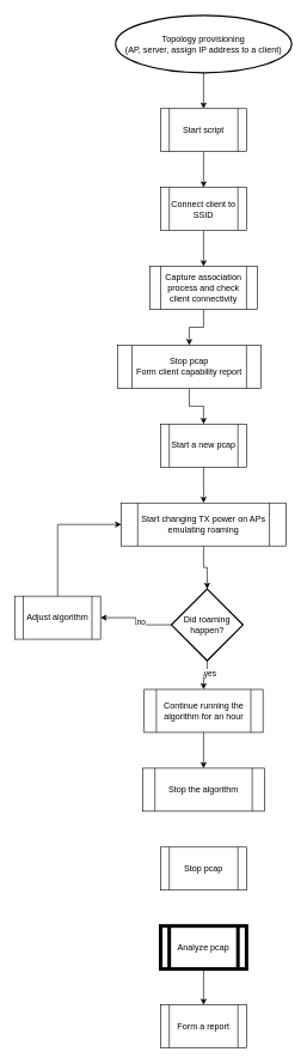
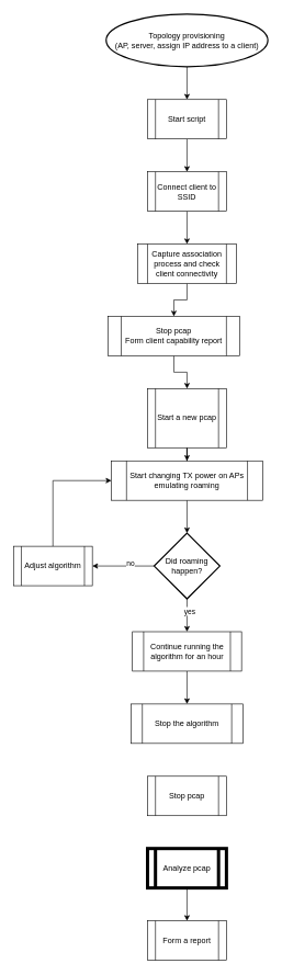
  <mxCell id="0" />
  <mxCell id="1" parent="0" />
  <mxCell id="2" style="edgeStyle=orthogonalEdgeStyle;rounded=0;orthogonalLoop=1;jettySize=auto;html=1;entryX=0.5;entryY=0;entryDx=0;entryDy=0;" parent="1" source="3" target="5" edge="1"><mxGeometry relative="1" as="geometry" /></mxCell>
  <mxCell id="3" value="&lt;div&gt;Topology provisioning&lt;/div&gt;&lt;div&gt;(AP, server, assign IP address to a client)&lt;br&gt;&lt;/div&gt;" style="strokeWidth=2;html=1;shape=mxgraph.flowchart.start_1;whiteSpace=wrap;" parent="1" vertex="1"><mxGeometry x="161" y="20" width="246" height="80" as="geometry" /></mxCell>
  <mxCell id="4" style="edgeStyle=orthogonalEdgeStyle;rounded=0;orthogonalLoop=1;jettySize=auto;html=1;entryX=0.5;entryY=0;entryDx=0;entryDy=0;" parent="1" source="5" target="7" edge="1"><mxGeometry relative="1" as="geometry" /></mxCell>
  <mxCell id="5" value="Start script" style="shape=process;whiteSpace=wrap;html=1;backgroundOutline=1;" parent="1" vertex="1"><mxGeometry x="224" y="150" width="120" height="60" as="geometry" /></mxCell>
  <mxCell id="6" style="edgeStyle=orthogonalEdgeStyle;rounded=0;orthogonalLoop=1;jettySize=auto;html=1;entryX=0.5;entryY=0;entryDx=0;entryDy=0;" parent="1" source="7" target="9" edge="1"><mxGeometry relative="1" as="geometry" /></mxCell>
  <mxCell id="7" value="Connect client to SSID" style="shape=process;whiteSpace=wrap;html=1;backgroundOutline=1;" parent="1" vertex="1"><mxGeometry x="224" y="260" width="120" height="60" as="geometry" /></mxCell>
  <mxCell id="8" style="edgeStyle=orthogonalEdgeStyle;rounded=0;orthogonalLoop=1;jettySize=auto;html=1;entryX=0.5;entryY=0;entryDx=0;entryDy=0;" parent="1" source="9" target="24" edge="1"><mxGeometry relative="1" as="geometry" /></mxCell>
  <mxCell id="9" value="Capture association process and check client connectivity" style="shape=process;whiteSpace=wrap;html=1;backgroundOutline=1;" parent="1" vertex="1"><mxGeometry x="209" y="370" width="150" height="60" as="geometry" /></mxCell>
  <mxCell id="10" value="Form a report" style="shape=process;whiteSpace=wrap;html=1;backgroundOutline=1;" parent="1" vertex="1"><mxGeometry x="224" y="1400" width="120" height="60" as="geometry" /></mxCell>
  <mxCell id="11" value="" style="edgeStyle=orthogonalEdgeStyle;rounded=0;orthogonalLoop=1;jettySize=auto;html=1;" parent="1" source="12" target="10" edge="1"><mxGeometry relative="1" as="geometry" /></mxCell>
  <mxCell id="12" value="Analyze pcap" style="shape=process;whiteSpace=wrap;html=1;backgroundOutline=1;strokeWidth=5;" parent="1" vertex="1"><mxGeometry x="224" y="1290" width="120" height="60" as="geometry" /></mxCell>
  <mxCell id="13" value="Stop pcap" style="shape=process;whiteSpace=wrap;html=1;backgroundOutline=1;" parent="1" vertex="1"><mxGeometry x="224" y="1180" width="120" height="60" as="geometry" /></mxCell>
  <mxCell id="14" value="Stop the algorithm" style="shape=process;whiteSpace=wrap;html=1;backgroundOutline=1;" parent="1" vertex="1"><mxGeometry x="199" y="1070" width="170" height="60" as="geometry" /></mxCell>
  <mxCell id="15" value="" style="edgeStyle=orthogonalEdgeStyle;rounded=0;orthogonalLoop=1;jettySize=auto;html=1;" parent="1" source="16" target="14" edge="1"><mxGeometry relative="1" as="geometry" /></mxCell>
  <mxCell id="16" value="Continue running the algorithm for an hour" style="shape=process;whiteSpace=wrap;html=1;backgroundOutline=1;" parent="1" vertex="1"><mxGeometry x="201" y="960" width="166" height="60" as="geometry" /></mxCell>
  <mxCell id="17" style="edgeStyle=orthogonalEdgeStyle;rounded=0;orthogonalLoop=1;jettySize=auto;html=1;exitX=0.5;exitY=0;exitDx=0;exitDy=0;entryX=0;entryY=0.5;entryDx=0;entryDy=0;" parent="1" source="18" target="20" edge="1"><mxGeometry relative="1" as="geometry" /></mxCell>
  <mxCell id="18" value="Adjust algorithm" style="shape=process;whiteSpace=wrap;html=1;backgroundOutline=1;" parent="1" vertex="1"><mxGeometry x="20" y="830" width="120" height="60" as="geometry" /></mxCell>
  <mxCell id="19" style="edgeStyle=orthogonalEdgeStyle;rounded=0;orthogonalLoop=1;jettySize=auto;html=1;exitX=0.5;exitY=1;exitDx=0;exitDy=0;entryX=0.5;entryY=0;entryDx=0;entryDy=0;entryPerimeter=0;" parent="1" source="20" target="29" edge="1"><mxGeometry relative="1" as="geometry" /></mxCell>
  <mxCell id="20" value="Start changing TX power on APs emulating roaming" style="shape=process;whiteSpace=wrap;html=1;backgroundOutline=1;" parent="1" vertex="1"><mxGeometry x="169" y="700" width="230" height="60" as="geometry" /></mxCell>
  <mxCell id="21" style="edgeStyle=orthogonalEdgeStyle;rounded=0;orthogonalLoop=1;jettySize=auto;html=1;entryX=0.5;entryY=0;entryDx=0;entryDy=0;" parent="1" source="22" target="20" edge="1"><mxGeometry relative="1" as="geometry" /></mxCell>
- <mxCell id="22" value="Start a new pcap" style="shape=process;whiteSpace=wrap;html=1;backgroundOutline=1;" parent="1" vertex="1"><mxGeometry x="224" y="590" width="120" height="60" as="geometry" /></mxCell>
+ <mxCell id="22" value="Start a new pcap" style="shape=process;whiteSpace=wrap;html=1;backgroundOutline=1;" parent="1" vertex="1"><mxGeometry x="224" y="590" width="120" height="90" as="geometry" /></mxCell>
  <mxCell id="23" style="edgeStyle=orthogonalEdgeStyle;rounded=0;orthogonalLoop=1;jettySize=auto;html=1;entryX=0.5;entryY=0;entryDx=0;entryDy=0;" parent="1" source="24" target="22" edge="1"><mxGeometry relative="1" as="geometry" /></mxCell>
  <mxCell id="24" value="&lt;div&gt;Stop pcap&lt;/div&gt;&lt;div&gt;Form client capability report&lt;br&gt;&lt;/div&gt;" style="shape=process;whiteSpace=wrap;html=1;backgroundOutline=1;" parent="1" vertex="1"><mxGeometry x="164" y="480" width="200" height="60" as="geometry" /></mxCell>
  <mxCell id="25" value="" style="edgeStyle=orthogonalEdgeStyle;rounded=0;orthogonalLoop=1;jettySize=auto;html=1;" parent="1" source="29" target="18" edge="1"><mxGeometry relative="1" as="geometry" /></mxCell>
  <mxCell id="26" value="no" style="edgeLabel;html=1;align=center;verticalAlign=middle;resizable=0;points=[];" parent="25" vertex="1" connectable="0"><mxGeometry x="-0.218" y="-5" relative="1" as="geometry"><mxPoint as="offset" /></mxGeometry></mxCell>
  <mxCell id="27" value="" style="edgeStyle=orthogonalEdgeStyle;rounded=0;orthogonalLoop=1;jettySize=auto;html=1;" parent="1" source="29" target="16" edge="1"><mxGeometry relative="1" as="geometry" /></mxCell>
  <mxCell id="28" value="yes" style="edgeLabel;html=1;align=center;verticalAlign=middle;resizable=0;points=[];" parent="27" vertex="1" connectable="0"><mxGeometry x="-0.264" y="3" relative="1" as="geometry"><mxPoint as="offset" /></mxGeometry></mxCell>
- <mxCell id="29" value="Did roaming happen?" style="strokeWidth=2;html=1;shape=mxgraph.flowchart.decision;whiteSpace=wrap;" parent="1" vertex="1"><mxGeometry x="239" y="820" width="100" height="100" as="geometry" /></mxCell>
+ <mxCell id="29" value="Did roaming happen?" style="strokeWidth=2;html=1;shape=mxgraph.flowchart.decision;whiteSpace=wrap;" parent="1" vertex="1"><mxGeometry x="234" y="810" width="100" height="100" as="geometry" /></mxCell>
